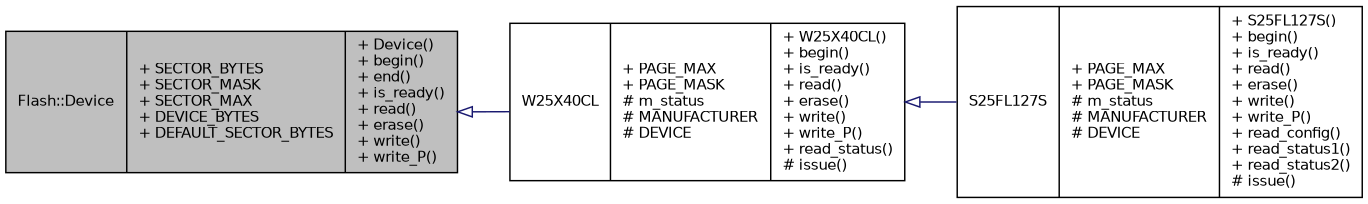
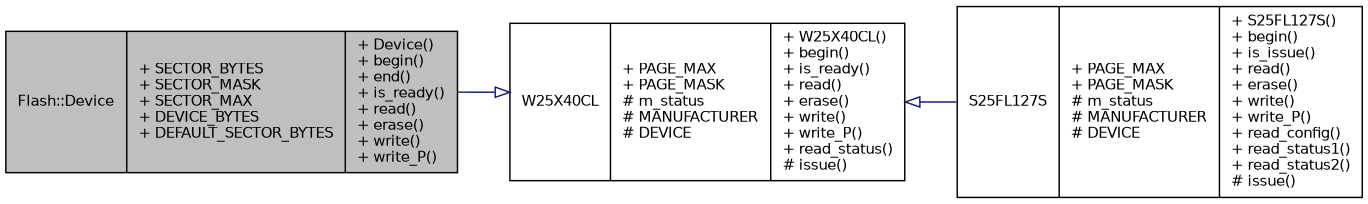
  digraph {
    rankdir=LR
    node [color=black fillcolor=white fontname=Helvetica fontsize=10 shape=record style=filled]
    edge [arrowtail=onormal color=midnightblue dir=back fontname=Helvetica fontsize=10 labelfontname=Helvetica labelfontsize=10 style=solid]
    n1 [fillcolor=grey75 fontcolor=black height=0.2 label="{Flash::Device\n|+ SECTOR_BYTES\l+ SECTOR_MASK\l+ SECTOR_MAX\l+ DEVICE_BYTES\l+ DEFAULT_SECTOR_BYTES\l|+ Device()\l+ begin()\l+ end()\l+ is_ready()\l+ read()\l+ erase()\l+ write()\l+ write_P()\l}" width=0.4]
    n2 [height=0.2 label="{W25X40CL\n|+ PAGE_MAX\l+ PAGE_MASK\l# m_status\l# MANUFACTURER\l# DEVICE\l|+ W25X40CL()\l+ begin()\l+ is_ready()\l+ read()\l+ erase()\l+ write()\l+ write_P()\l+ read_status()\l# issue()\l}" width=0.4]
-   n3 [height=0.2 label="{S25FL127S\n|+ PAGE_MAX\l+ PAGE_MASK\l# m_status\l# MANUFACTURER\l# DEVICE\l|+ S25FL127S()\l+ begin()\l+ is_ready()\l+ read()\l+ erase()\l+ write()\l+ write_P()\l+ read_config()\l+ read_status1()\l+ read_status2()\l# issue()\l}" width=0.4]
-   n1 -> n2
+   n3 [height=0.2 label="{S25FL127S\n|+ PAGE_MAX\l+ PAGE_MASK\l# m_status\l# MANUFACTURER\l# DEVICE\l|+ S25FL127S()\l+ begin()\l+ is_issue()\l+ read()\l+ erase()\l+ write()\l+ write_P()\l+ read_config()\l+ read_status1()\l+ read_status2()\l# issue()\l}" width=0.4]
+   n2 -> n1
    n2 -> n3
  }
